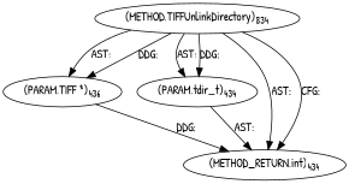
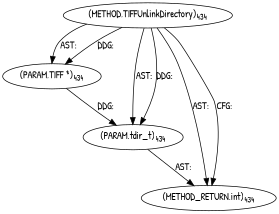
  digraph {
    fontname="Patrick Hand"
    node [fontname="Patrick Hand"]
    edge [fontname="Patrick Hand"]
-   n1 [label=<(METHOD,TIFFUnlinkDirectory)<SUB>834</SUB>>]
-   n2 [label=<(PARAM,TIFF *)<SUB>436</SUB>>]
+   n1 [label=<(METHOD,TIFFUnlinkDirectory)<SUB>434</SUB>>]
+   n2 [label=<(PARAM,TIFF *)<SUB>434</SUB>>]
    n3 [label=<(PARAM,tdir_t)<SUB>434</SUB>>]
    n4 [label=<(METHOD_RETURN,int)<SUB>434</SUB>>]
    n1 -> n2 [label="AST: "]
    n1 -> n2 [label="DDG: "]
    n1 -> n3 [label="AST: "]
    n1 -> n3 [label="DDG: "]
    n1 -> n4 [label="AST: "]
    n1 -> n4 [label="CFG: "]
-   n2 -> n4 [label="DDG: "]
+   n2 -> n3 [label="DDG: "]
    n3 -> n4 [label="AST: "]
  }
